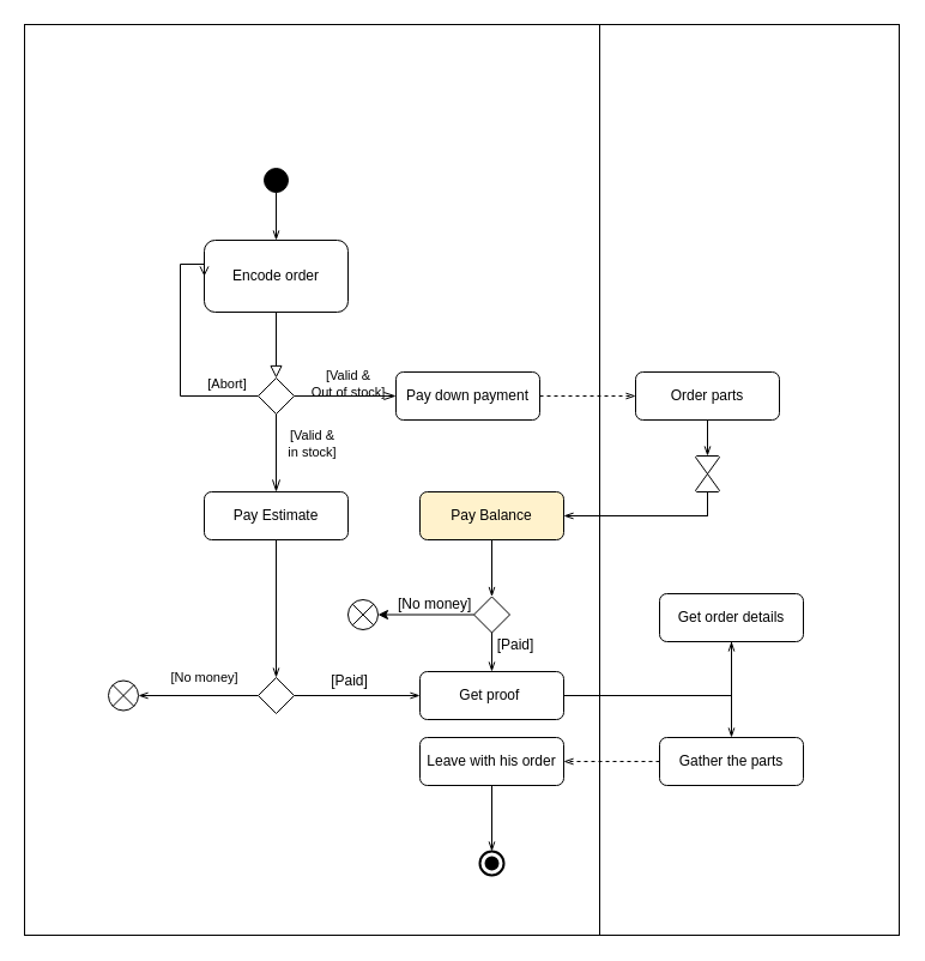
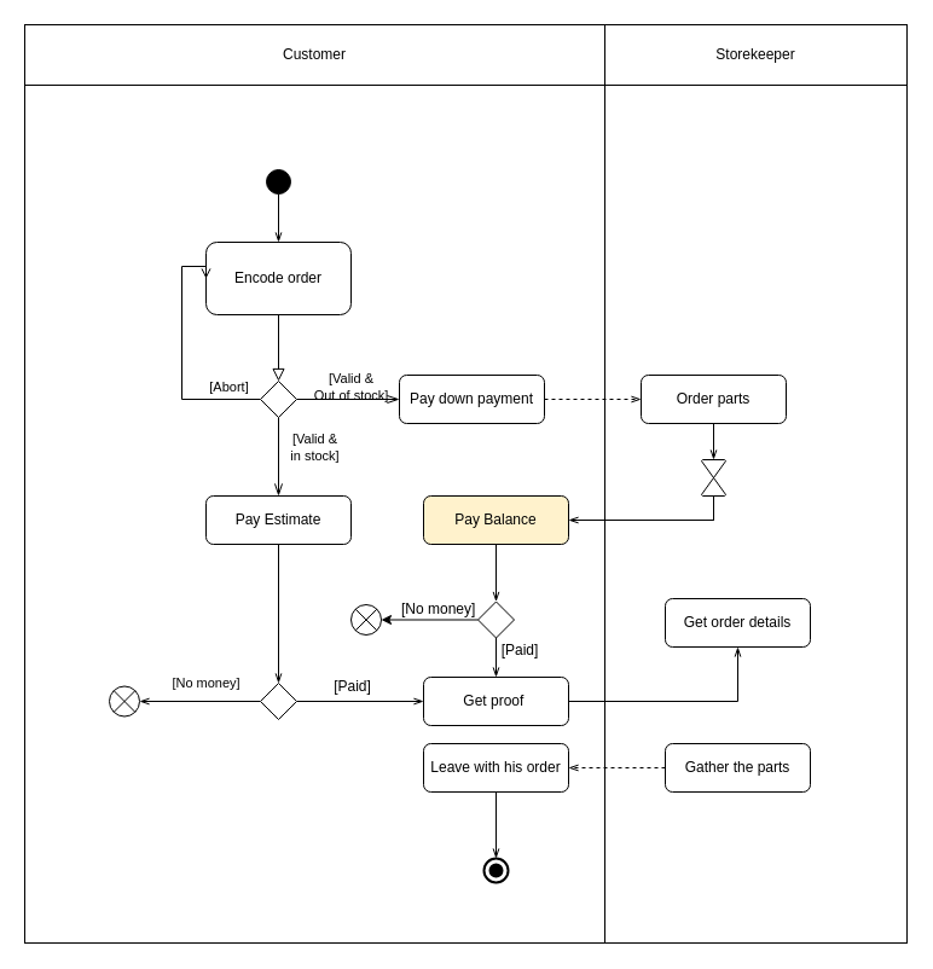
  <mxCell id="0" />
  <mxCell id="1" parent="0" />
  <mxCell id="2" value="" style="rounded=0;whiteSpace=wrap;html=1;shadow=0;fillColor=#ffffff;gradientColor=none;" parent="1" vertex="1"><mxGeometry x="20" y="20" width="730" height="760" as="geometry" /></mxCell>
  <mxCell id="3" value="" style="rounded=0;whiteSpace=wrap;html=1;shadow=0;fillColor=#ffffff;gradientColor=none;" parent="1" vertex="1"><mxGeometry x="500" y="20" width="250" height="760" as="geometry" /></mxCell>
  <mxCell id="4" value="" style="rounded=0;whiteSpace=wrap;html=1;shadow=0;fillColor=#ffffff;gradientColor=none;" parent="1" vertex="1"><mxGeometry x="20" y="20" width="480" height="760" as="geometry" /></mxCell>
  <mxCell id="5" value="" style="rounded=0;html=1;jettySize=auto;orthogonalLoop=1;fontSize=11;endArrow=block;endFill=0;endSize=8;strokeWidth=1;shadow=0;labelBackgroundColor=none;edgeStyle=orthogonalEdgeStyle;" parent="1" source="6" target="10" edge="1"><mxGeometry relative="1" as="geometry" /></mxCell>
  <mxCell id="6" value="Encode order" style="rounded=1;whiteSpace=wrap;html=1;fontSize=12;glass=0;strokeWidth=1;shadow=0;" parent="1" vertex="1"><mxGeometry x="170" y="200" width="120" height="60" as="geometry" /></mxCell>
  <mxCell id="7" value="[Valid &amp;amp; &lt;br&gt;in stock]" style="rounded=0;html=1;jettySize=auto;orthogonalLoop=1;fontSize=11;endArrow=openThin;endFill=0;endSize=8;strokeWidth=1;shadow=0;labelBackgroundColor=none;edgeStyle=orthogonalEdgeStyle;" parent="1" source="10" edge="1"><mxGeometry x="-0.231" y="30" relative="1" as="geometry"><mxPoint as="offset" /><mxPoint x="230" y="410" as="targetPoint" /></mxGeometry></mxCell>
  <mxCell id="8" value="&lt;div&gt;[Valid &amp;amp; &lt;br&gt;&lt;/div&gt;&lt;div&gt;Out of stock]&lt;/div&gt;" style="edgeStyle=orthogonalEdgeStyle;rounded=0;html=1;jettySize=auto;orthogonalLoop=1;fontSize=11;endArrow=openThin;endFill=0;endSize=8;strokeWidth=1;shadow=0;labelBackgroundColor=none;" parent="1" source="10" target="12" edge="1"><mxGeometry x="0.059" y="10" relative="1" as="geometry"><mxPoint as="offset" /></mxGeometry></mxCell>
  <mxCell id="9" value="[Abort]" style="edgeStyle=orthogonalEdgeStyle;rounded=0;orthogonalLoop=1;jettySize=auto;html=1;endArrow=open;endFill=0;entryX=0;entryY=0.5;entryDx=0;entryDy=0;" parent="1" source="10" target="6" edge="1"><mxGeometry x="-0.744" y="-10" relative="1" as="geometry"><mxPoint x="110" y="210" as="targetPoint" /><Array as="points"><mxPoint x="150" y="330" /><mxPoint x="150" y="220" /></Array><mxPoint as="offset" /></mxGeometry></mxCell>
  <mxCell id="10" value="" style="rhombus;whiteSpace=wrap;html=1;shadow=0;fontFamily=Helvetica;fontSize=12;align=center;strokeWidth=1;spacing=6;spacingTop=-4;" parent="1" vertex="1"><mxGeometry x="215" y="315" width="30" height="30" as="geometry" /></mxCell>
  <mxCell id="11" value="" style="edgeStyle=orthogonalEdgeStyle;rounded=0;orthogonalLoop=1;jettySize=auto;html=1;endArrow=openThin;endFill=0;dashed=1;" parent="1" source="12" target="14" edge="1"><mxGeometry relative="1" as="geometry" /></mxCell>
  <mxCell id="12" value="Pay down payment" style="rounded=1;whiteSpace=wrap;html=1;fontSize=12;glass=0;strokeWidth=1;shadow=0;" parent="1" vertex="1"><mxGeometry x="330" y="310" width="120" height="40" as="geometry" /></mxCell>
  <mxCell id="13" value="" style="edgeStyle=orthogonalEdgeStyle;rounded=0;orthogonalLoop=1;jettySize=auto;html=1;endArrow=openThin;endFill=0;" parent="1" source="35" edge="1"><mxGeometry relative="1" as="geometry"><mxPoint x="590" y="400" as="targetPoint" /></mxGeometry></mxCell>
  <mxCell id="14" value="Order parts" style="rounded=1;whiteSpace=wrap;html=1;fontSize=12;glass=0;strokeWidth=1;shadow=0;" parent="1" vertex="1"><mxGeometry x="530" y="310" width="120" height="40" as="geometry" /></mxCell>
  <mxCell id="15" value="[No money]" style="edgeStyle=orthogonalEdgeStyle;rounded=0;orthogonalLoop=1;jettySize=auto;html=1;endArrow=openThin;endFill=0;entryX=1;entryY=0.5;entryDx=0;entryDy=0;" parent="1" source="19" target="33" edge="1"><mxGeometry x="-0.1" y="-15" relative="1" as="geometry"><mxPoint x="120" y="495" as="targetPoint" /><mxPoint as="offset" /></mxGeometry></mxCell>
  <mxCell id="16" value="" style="edgeStyle=orthogonalEdgeStyle;rounded=0;orthogonalLoop=1;jettySize=auto;html=1;endArrow=openThin;endFill=0;exitX=0.5;exitY=1;exitDx=0;exitDy=0;entryX=0.5;entryY=0;entryDx=0;entryDy=0;" parent="1" source="20" target="19" edge="1"><mxGeometry relative="1" as="geometry"><mxPoint x="260" y="480" as="targetPoint" /><Array as="points" /></mxGeometry></mxCell>
  <mxCell id="17" value="" style="edgeStyle=orthogonalEdgeStyle;rounded=0;orthogonalLoop=1;jettySize=auto;html=1;endArrow=openThin;endFill=0;entryX=0;entryY=0.5;entryDx=0;entryDy=0;" parent="1" source="19" target="24" edge="1"><mxGeometry relative="1" as="geometry"><mxPoint x="325" y="515" as="targetPoint" /></mxGeometry></mxCell>
  <mxCell id="18" value="[Paid]" style="text;html=1;align=center;verticalAlign=middle;resizable=0;points=[];labelBackgroundColor=#ffffff;" parent="17" vertex="1" connectable="0"><mxGeometry x="-0.219" relative="1" as="geometry"><mxPoint x="4" y="-12.5" as="offset" /></mxGeometry></mxCell>
  <mxCell id="19" value="" style="rhombus;whiteSpace=wrap;html=1;shadow=0;fontFamily=Helvetica;fontSize=12;align=center;strokeWidth=1;spacing=6;spacingTop=-4;" parent="1" vertex="1"><mxGeometry x="215" y="565" width="30" height="30" as="geometry" /></mxCell>
  <mxCell id="20" value="Pay Estimate" style="rounded=1;whiteSpace=wrap;html=1;fontSize=12;glass=0;strokeWidth=1;shadow=0;" parent="1" vertex="1"><mxGeometry x="170" y="410" width="120" height="40" as="geometry" /></mxCell>
  <mxCell id="21" value="" style="edgeStyle=orthogonalEdgeStyle;rounded=0;orthogonalLoop=1;jettySize=auto;html=1;endArrow=openThin;endFill=0;entryX=0.5;entryY=0;entryDx=0;entryDy=0;" parent="1" source="43" target="24" edge="1"><mxGeometry relative="1" as="geometry"><mxPoint x="410" y="500" as="targetPoint" /></mxGeometry></mxCell>
  <mxCell id="22" value="Pay Balance" style="rounded=1;whiteSpace=wrap;html=1;fontSize=12;glass=0;strokeWidth=1;shadow=0;fillColor=#fff2cc;" parent="1" vertex="1"><mxGeometry x="350" y="410" width="120" height="40" as="geometry" /></mxCell>
  <mxCell id="23" value="" style="edgeStyle=orthogonalEdgeStyle;rounded=0;orthogonalLoop=1;jettySize=auto;html=1;endArrow=openThin;endFill=0;" parent="1" source="24" target="26" edge="1"><mxGeometry relative="1" as="geometry" /></mxCell>
  <mxCell id="24" value="Get proof&amp;nbsp;" style="rounded=1;whiteSpace=wrap;html=1;fontSize=12;glass=0;strokeWidth=1;shadow=0;" parent="1" vertex="1"><mxGeometry x="350" y="560" width="120" height="40" as="geometry" /></mxCell>
- <mxCell id="25" value="" style="edgeStyle=orthogonalEdgeStyle;rounded=0;orthogonalLoop=1;jettySize=auto;html=1;endArrow=openThin;endFill=0;" parent="1" source="26" target="28" edge="1"><mxGeometry relative="1" as="geometry" /></mxCell>
  <mxCell id="26" value="Get order details" style="rounded=1;whiteSpace=wrap;html=1;fontSize=12;glass=0;strokeWidth=1;shadow=0;" parent="1" vertex="1"><mxGeometry x="550" y="495" width="120" height="40" as="geometry" /></mxCell>
  <mxCell id="27" value="" style="edgeStyle=orthogonalEdgeStyle;rounded=0;orthogonalLoop=1;jettySize=auto;html=1;endArrow=openThin;endFill=0;dashed=1;" parent="1" source="28" target="30" edge="1"><mxGeometry relative="1" as="geometry" /></mxCell>
  <mxCell id="28" value="Gather the parts" style="rounded=1;whiteSpace=wrap;html=1;fontSize=12;glass=0;strokeWidth=1;shadow=0;" parent="1" vertex="1"><mxGeometry x="550" y="615" width="120" height="40" as="geometry" /></mxCell>
  <mxCell id="29" value="" style="edgeStyle=orthogonalEdgeStyle;rounded=0;orthogonalLoop=1;jettySize=auto;html=1;endArrow=openThin;endFill=0;" parent="1" source="30" edge="1"><mxGeometry relative="1" as="geometry"><mxPoint x="410" y="710" as="targetPoint" /></mxGeometry></mxCell>
  <mxCell id="30" value="Leave with his order" style="rounded=1;whiteSpace=wrap;html=1;fontSize=12;glass=0;strokeWidth=1;shadow=0;" parent="1" vertex="1"><mxGeometry x="350" y="615" width="120" height="40" as="geometry" /></mxCell>
  <mxCell id="31" value="" style="edgeStyle=orthogonalEdgeStyle;rounded=0;orthogonalLoop=1;jettySize=auto;html=1;endArrow=openThin;endFill=0;" parent="1" source="32" target="6" edge="1"><mxGeometry relative="1" as="geometry" /></mxCell>
  <mxCell id="32" value="" style="verticalLabelPosition=bottom;verticalAlign=top;html=1;shape=mxgraph.flowchart.on-page_reference;shadow=0;gradientColor=none;fillColor=#000000;" parent="1" vertex="1"><mxGeometry x="220" y="140" width="20" height="20" as="geometry" /></mxCell>
  <mxCell id="33" value="" style="shape=sumEllipse;perimeter=ellipsePerimeter;whiteSpace=wrap;html=1;backgroundOutline=1;shadow=0;fillColor=#FFFFFF;gradientColor=#ffffff;" parent="1" vertex="1"><mxGeometry x="90" y="567.5" width="25" height="25" as="geometry" /></mxCell>
  <mxCell id="34" value="" style="edgeStyle=orthogonalEdgeStyle;rounded=0;orthogonalLoop=1;jettySize=auto;html=1;endArrow=openThin;endFill=0;entryX=1;entryY=0.5;entryDx=0;entryDy=0;exitX=0.5;exitY=1;exitDx=0;exitDy=0;exitPerimeter=0;" parent="1" source="35" target="22" edge="1"><mxGeometry relative="1" as="geometry"><mxPoint x="590" y="510" as="targetPoint" /></mxGeometry></mxCell>
  <mxCell id="35" value="" style="verticalLabelPosition=bottom;verticalAlign=top;html=1;shape=mxgraph.flowchart.collate;shadow=0;fillColor=#FFFFFF;gradientColor=#ffffff;" parent="1" vertex="1"><mxGeometry x="580" y="380" width="20" height="30" as="geometry" /></mxCell>
  <mxCell id="36" value="" style="edgeStyle=orthogonalEdgeStyle;rounded=0;orthogonalLoop=1;jettySize=auto;html=1;endArrow=openThin;endFill=0;" parent="1" source="14" target="35" edge="1"><mxGeometry relative="1" as="geometry"><mxPoint x="590" y="350" as="sourcePoint" /><mxPoint x="590" y="400" as="targetPoint" /></mxGeometry></mxCell>
  <mxCell id="37" value="" style="strokeWidth=2;html=1;shape=mxgraph.flowchart.start_2;whiteSpace=wrap;shadow=0;fillColor=#FFFFFF;gradientColor=#ffffff;" parent="1" vertex="1"><mxGeometry x="400" y="710" width="20" height="20" as="geometry" /></mxCell>
  <mxCell id="38" value="" style="strokeWidth=2;html=1;shape=mxgraph.flowchart.start_2;whiteSpace=wrap;shadow=0;fillColor=#000000;gradientColor=none;" parent="1" vertex="1"><mxGeometry x="405" y="715" width="10" height="10" as="geometry" /></mxCell>
+ <mxCell id="39" value="Customer" style="rounded=0;whiteSpace=wrap;html=1;shadow=0;fillColor=#ffffff;gradientColor=none;" parent="1" vertex="1"><mxGeometry x="20" y="20" width="480" height="50" as="geometry" /></mxCell>
+ <mxCell id="40" value="Storekeeper" style="rounded=0;whiteSpace=wrap;html=1;shadow=0;fillColor=#ffffff;gradientColor=none;" parent="1" vertex="1"><mxGeometry x="500" y="20" width="250" height="50" as="geometry" /></mxCell>
  <mxCell id="41" value="[Paid]" style="text;html=1;strokeColor=none;fillColor=none;align=center;verticalAlign=middle;whiteSpace=wrap;rounded=0;" vertex="1" parent="1"><mxGeometry x="410" y="527.5" width="40" height="20" as="geometry" /></mxCell>
  <mxCell id="42" value="" style="edgeStyle=orthogonalEdgeStyle;rounded=0;orthogonalLoop=1;jettySize=auto;html=1;entryX=1;entryY=0.5;entryDx=0;entryDy=0;" edge="1" parent="1" source="43" target="45"><mxGeometry relative="1" as="geometry"><mxPoint x="270" y="515" as="targetPoint" /></mxGeometry></mxCell>
  <mxCell id="43" value="" style="rhombus;whiteSpace=wrap;html=1;shadow=0;fontFamily=Helvetica;fontSize=12;align=center;strokeWidth=1;spacing=6;spacingTop=-4;" vertex="1" parent="1"><mxGeometry x="395" y="497.5" width="30" height="30" as="geometry" /></mxCell>
  <mxCell id="44" value="" style="edgeStyle=orthogonalEdgeStyle;rounded=0;orthogonalLoop=1;jettySize=auto;html=1;endArrow=openThin;endFill=0;" edge="1" parent="1" source="22" target="43"><mxGeometry relative="1" as="geometry"><mxPoint x="410" y="450" as="sourcePoint" /><mxPoint x="410" y="500" as="targetPoint" /></mxGeometry></mxCell>
  <mxCell id="45" value="" style="shape=sumEllipse;perimeter=ellipsePerimeter;whiteSpace=wrap;html=1;backgroundOutline=1;shadow=0;fillColor=#FFFFFF;gradientColor=#ffffff;" vertex="1" parent="1"><mxGeometry x="290" y="500" width="25" height="25" as="geometry" /></mxCell>
  <mxCell id="46" value="[No money]" style="text;html=1;" vertex="1" parent="1"><mxGeometry x="330" y="490" width="90" height="30" as="geometry" /></mxCell>
